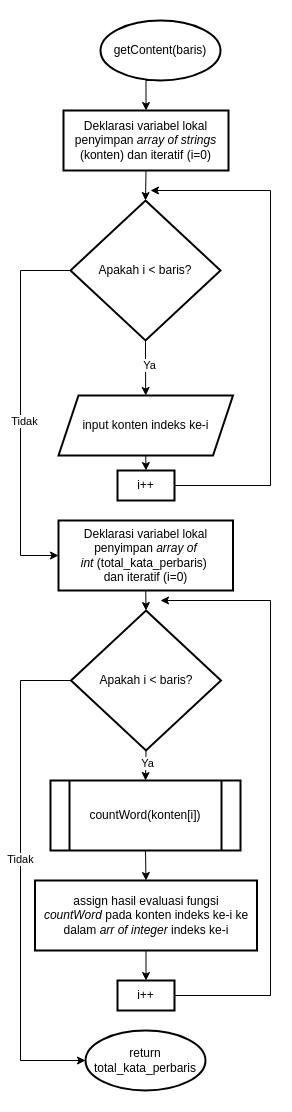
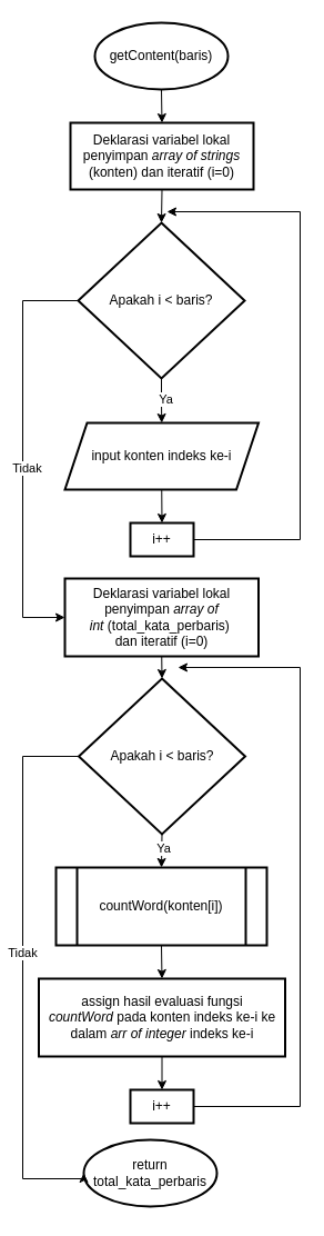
  <mxCell id="0" />
  <mxCell id="1" parent="0" />
  <mxCell id="2" style="edgeStyle=orthogonalEdgeStyle;rounded=0;orthogonalLoop=1;jettySize=auto;html=1;exitX=0.5;exitY=1;exitDx=0;exitDy=0;exitPerimeter=0;entryX=0.5;entryY=0;entryDx=0;entryDy=0;" edge="1" parent="1" source="3" target="5"><mxGeometry relative="1" as="geometry" /></mxCell>
- <mxCell id="3" value="getContent(baris)" style="strokeWidth=2;html=1;shape=mxgraph.flowchart.start_1;whiteSpace=wrap;" parent="1" vertex="1"><mxGeometry x="100" y="20" width="120" height="60" as="geometry" /></mxCell>
+ <mxCell id="3" value="getContent(baris)" style="strokeWidth=2;html=1;shape=mxgraph.flowchart.start_1;whiteSpace=wrap;" parent="1" vertex="1"><mxGeometry x="85" y="20" width="120" height="60" as="geometry" /></mxCell>
  <mxCell id="4" style="edgeStyle=orthogonalEdgeStyle;rounded=0;orthogonalLoop=1;jettySize=auto;html=1;exitX=0.5;exitY=1;exitDx=0;exitDy=0;entryX=0.5;entryY=0;entryDx=0;entryDy=0;" edge="1" parent="1" source="5" target="8"><mxGeometry relative="1" as="geometry" /></mxCell>
  <mxCell id="5" value="Deklarasi variabel lokal penyimpan &lt;i&gt;array of strings &lt;/i&gt;(konten)&lt;i&gt;&amp;nbsp;&lt;/i&gt;dan&lt;i&gt;&amp;nbsp;&lt;/i&gt;iteratif (i=0)" style="rounded=0;whiteSpace=wrap;html=1;strokeWidth=2;" vertex="1" parent="1"><mxGeometry x="63" y="110" width="165" height="60" as="geometry" /></mxCell>
  <mxCell id="6" style="edgeStyle=orthogonalEdgeStyle;rounded=0;orthogonalLoop=1;jettySize=auto;html=1;exitX=0.5;exitY=1;exitDx=0;exitDy=0;entryX=0.5;entryY=0;entryDx=0;entryDy=0;" edge="1" parent="1" source="8" target="10"><mxGeometry relative="1" as="geometry" /></mxCell>
  <mxCell id="7" value="Ya" style="edgeLabel;html=1;align=center;verticalAlign=middle;resizable=0;points=[];" vertex="1" connectable="0" parent="6"><mxGeometry x="-0.178" y="3" relative="1" as="geometry"><mxPoint y="1" as="offset" /></mxGeometry></mxCell>
  <mxCell id="8" value="Apakah i &amp;lt; baris?" style="rhombus;whiteSpace=wrap;html=1;strokeWidth=2;" vertex="1" parent="1"><mxGeometry x="70" y="200" width="150" height="140" as="geometry" /></mxCell>
  <mxCell id="9" style="edgeStyle=orthogonalEdgeStyle;rounded=0;orthogonalLoop=1;jettySize=auto;html=1;exitX=0.5;exitY=1;exitDx=0;exitDy=0;entryX=0.5;entryY=0;entryDx=0;entryDy=0;" edge="1" parent="1" source="10" target="12"><mxGeometry relative="1" as="geometry" /></mxCell>
- <mxCell id="10" value="input konten indeks ke-i" style="shape=parallelogram;perimeter=parallelogramPerimeter;whiteSpace=wrap;html=1;fixedSize=1;strokeWidth=2;" vertex="1" parent="1"><mxGeometry x="58" y="395" width="174.5" height="60" as="geometry" /></mxCell>
+ <mxCell id="10" value="input konten indeks ke-i" style="shape=parallelogram;perimeter=parallelogramPerimeter;whiteSpace=wrap;html=1;fixedSize=1;strokeWidth=2;" vertex="1" parent="1"><mxGeometry x="58" y="380" width="174.5" height="60" as="geometry" /></mxCell>
  <mxCell id="11" style="edgeStyle=orthogonalEdgeStyle;rounded=0;orthogonalLoop=1;jettySize=auto;html=1;exitX=1;exitY=0.5;exitDx=0;exitDy=0;" edge="1" parent="1" source="12"><mxGeometry relative="1" as="geometry"><mxPoint x="150" y="190" as="targetPoint" /><Array as="points"><mxPoint x="270" y="485" /><mxPoint x="270" y="190" /></Array></mxGeometry></mxCell>
  <mxCell id="12" value="i++" style="rounded=0;whiteSpace=wrap;html=1;strokeWidth=2;" vertex="1" parent="1"><mxGeometry x="117" y="470" width="57" height="30" as="geometry" /></mxCell>
  <mxCell id="13" value="" style="endArrow=classic;html=1;rounded=0;exitX=0;exitY=0.5;exitDx=0;exitDy=0;entryX=0;entryY=0.5;entryDx=0;entryDy=0;" edge="1" parent="1" source="8" target="16"><mxGeometry width="50" height="50" relative="1" as="geometry"><mxPoint x="-90" y="350" as="sourcePoint" /><mxPoint x="-40" y="300" as="targetPoint" /><Array as="points"><mxPoint x="20" y="270" /><mxPoint x="20" y="555" /></Array></mxGeometry></mxCell>
  <mxCell id="14" value="Tidak" style="edgeLabel;html=1;align=center;verticalAlign=middle;resizable=0;points=[];" vertex="1" connectable="0" parent="13"><mxGeometry x="0.069" y="3" relative="1" as="geometry"><mxPoint y="1" as="offset" /></mxGeometry></mxCell>
  <mxCell id="15" style="edgeStyle=orthogonalEdgeStyle;rounded=0;orthogonalLoop=1;jettySize=auto;html=1;exitX=0.5;exitY=1;exitDx=0;exitDy=0;entryX=0.5;entryY=0;entryDx=0;entryDy=0;" edge="1" parent="1" source="16" target="19"><mxGeometry relative="1" as="geometry" /></mxCell>
  <mxCell id="16" value="Deklarasi variabel lokal penyimpan &lt;i&gt;array of int&amp;nbsp;&lt;/i&gt;(total_kata_perbaris)&lt;i&gt;&amp;nbsp;&lt;br&gt;&lt;/i&gt;dan&lt;i&gt;&amp;nbsp;&lt;/i&gt;iteratif (i=0)" style="rounded=0;whiteSpace=wrap;html=1;strokeWidth=2;" vertex="1" parent="1"><mxGeometry x="58" y="520" width="174.5" height="70" as="geometry" /></mxCell>
  <mxCell id="17" style="edgeStyle=orthogonalEdgeStyle;rounded=0;orthogonalLoop=1;jettySize=auto;html=1;exitX=0.5;exitY=1;exitDx=0;exitDy=0;entryX=0.5;entryY=0;entryDx=0;entryDy=0;" edge="1" parent="1" source="19" target="23"><mxGeometry relative="1" as="geometry" /></mxCell>
  <mxCell id="18" value="Ya" style="edgeLabel;html=1;align=center;verticalAlign=middle;resizable=0;points=[];" vertex="1" connectable="0" parent="17"><mxGeometry x="-0.221" y="1" relative="1" as="geometry"><mxPoint as="offset" /></mxGeometry></mxCell>
  <mxCell id="19" value="Apakah i &amp;lt; baris?" style="rhombus;whiteSpace=wrap;html=1;strokeWidth=2;" vertex="1" parent="1"><mxGeometry x="70.5" y="610" width="150" height="140" as="geometry" /></mxCell>
  <mxCell id="20" style="edgeStyle=orthogonalEdgeStyle;rounded=0;orthogonalLoop=1;jettySize=auto;html=1;exitX=0.5;exitY=1;exitDx=0;exitDy=0;entryX=0.5;entryY=0;entryDx=0;entryDy=0;" edge="1" parent="1" source="21" target="25"><mxGeometry relative="1" as="geometry" /></mxCell>
  <mxCell id="21" value="assign hasil evaluasi fungsi &lt;i&gt;countWord&lt;/i&gt;&amp;nbsp;pada konten indeks ke-i ke dalam &lt;i&gt;arr of integer&lt;/i&gt;&amp;nbsp;indeks ke-i" style="rounded=0;whiteSpace=wrap;html=1;strokeWidth=2;" vertex="1" parent="1"><mxGeometry x="34.5" y="880" width="222" height="70" as="geometry" /></mxCell>
  <mxCell id="22" style="edgeStyle=orthogonalEdgeStyle;rounded=0;orthogonalLoop=1;jettySize=auto;html=1;exitX=0.5;exitY=1;exitDx=0;exitDy=0;entryX=0.5;entryY=0;entryDx=0;entryDy=0;" edge="1" parent="1" source="23" target="21"><mxGeometry relative="1" as="geometry" /></mxCell>
  <mxCell id="23" value="countWord(konten[i])" style="shape=process;whiteSpace=wrap;html=1;backgroundOutline=1;strokeWidth=2;" vertex="1" parent="1"><mxGeometry x="50" y="780" width="190" height="70" as="geometry" /></mxCell>
  <mxCell id="24" style="edgeStyle=orthogonalEdgeStyle;rounded=0;orthogonalLoop=1;jettySize=auto;html=1;exitX=1;exitY=0.5;exitDx=0;exitDy=0;" edge="1" parent="1" source="25"><mxGeometry relative="1" as="geometry"><mxPoint x="160" y="600" as="targetPoint" /><Array as="points"><mxPoint x="270" y="995" /><mxPoint x="270" y="600" /></Array></mxGeometry></mxCell>
  <mxCell id="25" value="i++" style="rounded=0;whiteSpace=wrap;html=1;strokeWidth=2;" vertex="1" parent="1"><mxGeometry x="117" y="980" width="57" height="30" as="geometry" /></mxCell>
- <mxCell id="26" value="return total_kata_perbaris" style="strokeWidth=2;html=1;shape=mxgraph.flowchart.start_1;whiteSpace=wrap;" vertex="1" parent="1"><mxGeometry x="85" y="1030" width="120" height="60" as="geometry" /></mxCell>
+ <mxCell id="26" value="return total_kata_perbaris" style="strokeWidth=2;html=1;shape=mxgraph.flowchart.start_1;whiteSpace=wrap;" vertex="1" parent="1"><mxGeometry x="75" y="1025" width="120" height="60" as="geometry" /></mxCell>
  <mxCell id="27" style="edgeStyle=orthogonalEdgeStyle;rounded=0;orthogonalLoop=1;jettySize=auto;html=1;exitX=0;exitY=0.5;exitDx=0;exitDy=0;entryX=0;entryY=0.5;entryDx=0;entryDy=0;entryPerimeter=0;" edge="1" parent="1" source="19" target="26"><mxGeometry relative="1" as="geometry"><Array as="points"><mxPoint x="20" y="680" /><mxPoint x="20" y="1060" /></Array></mxGeometry></mxCell>
  <mxCell id="28" value="Tidak" style="edgeLabel;html=1;align=center;verticalAlign=middle;resizable=0;points=[];" vertex="1" connectable="0" parent="27"><mxGeometry x="-0.144" y="3" relative="1" as="geometry"><mxPoint x="-4" y="17" as="offset" /></mxGeometry></mxCell>
